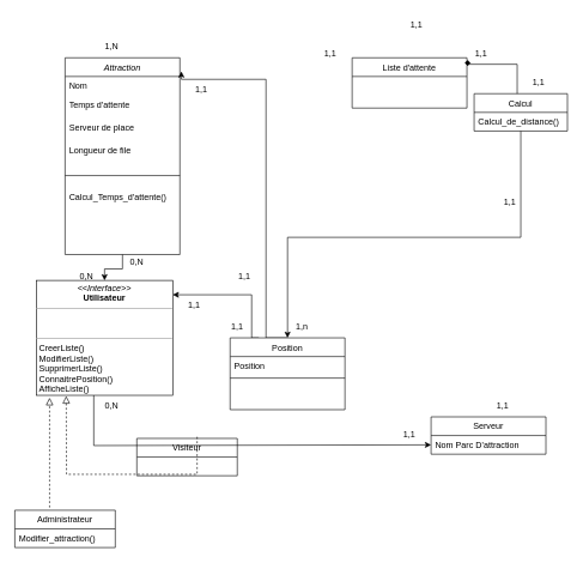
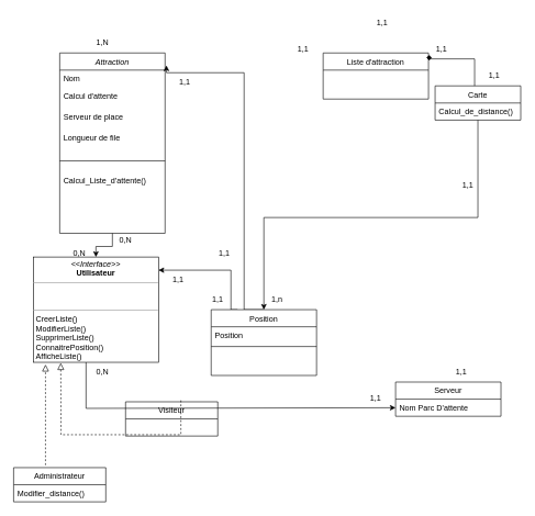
  <mxCell id="0" />
  <mxCell id="1" parent="0" />
  <mxCell id="2" value="" style="edgeStyle=orthogonalEdgeStyle;rounded=0;orthogonalLoop=1;jettySize=auto;html=1;" edge="1" parent="1" source="3" target="21"><mxGeometry relative="1" as="geometry" /></mxCell>
  <mxCell id="3" value="Attraction" style="swimlane;fontStyle=2;align=center;verticalAlign=top;childLayout=stackLayout;horizontal=1;startSize=26;horizontalStack=0;resizeParent=1;resizeLast=0;collapsible=1;marginBottom=0;rounded=0;shadow=0;strokeWidth=1;" vertex="1" parent="1"><mxGeometry x="90" y="80" width="160" height="274" as="geometry"><mxRectangle x="230" y="140" width="160" height="26" as="alternateBounds" /></mxGeometry></mxCell>
  <mxCell id="4" value="Nom" style="text;align=left;verticalAlign=top;spacingLeft=4;spacingRight=4;overflow=hidden;rotatable=0;points=[[0,0.5],[1,0.5]];portConstraint=eastwest;" vertex="1" parent="3"><mxGeometry y="26" width="160" height="26" as="geometry" /></mxCell>
- <mxCell id="5" value="Temps d'attente" style="text;align=left;verticalAlign=top;spacingLeft=4;spacingRight=4;overflow=hidden;rotatable=0;points=[[0,0.5],[1,0.5]];portConstraint=eastwest;rounded=0;shadow=0;html=0;" vertex="1" parent="3"><mxGeometry y="52" width="160" height="32" as="geometry" /></mxCell>
+ <mxCell id="5" value="Calcul d'attente" style="text;align=left;verticalAlign=top;spacingLeft=4;spacingRight=4;overflow=hidden;rotatable=0;points=[[0,0.5],[1,0.5]];portConstraint=eastwest;rounded=0;shadow=0;html=0;" vertex="1" parent="3"><mxGeometry y="52" width="160" height="32" as="geometry" /></mxCell>
  <mxCell id="6" value="Serveur de place" style="text;align=left;verticalAlign=top;spacingLeft=4;spacingRight=4;overflow=hidden;rotatable=0;points=[[0,0.5],[1,0.5]];portConstraint=eastwest;rounded=0;shadow=0;html=0;" vertex="1" parent="3"><mxGeometry y="84" width="160" height="32" as="geometry" /></mxCell>
  <mxCell id="7" value="Longueur de file" style="text;align=left;verticalAlign=top;spacingLeft=4;spacingRight=4;overflow=hidden;rotatable=0;points=[[0,0.5],[1,0.5]];portConstraint=eastwest;rounded=0;shadow=0;html=0;" vertex="1" parent="3"><mxGeometry y="116" width="160" height="32" as="geometry" /></mxCell>
  <mxCell id="8" value="" style="line;html=1;strokeWidth=1;align=left;verticalAlign=middle;spacingTop=-1;spacingLeft=3;spacingRight=3;rotatable=0;labelPosition=right;points=[];portConstraint=eastwest;" vertex="1" parent="3"><mxGeometry y="148" width="160" height="32" as="geometry" /></mxCell>
- <mxCell id="9" value="Calcul_Temps_d'attente()" style="text;strokeColor=none;fillColor=none;align=left;verticalAlign=top;spacingLeft=4;spacingRight=4;overflow=hidden;rotatable=0;points=[[0,0.5],[1,0.5]];portConstraint=eastwest;" vertex="1" parent="3"><mxGeometry y="180" width="160" height="26" as="geometry" /></mxCell>
+ <mxCell id="9" value="Calcul_Liste_d'attente()" style="text;strokeColor=none;fillColor=none;align=left;verticalAlign=top;spacingLeft=4;spacingRight=4;overflow=hidden;rotatable=0;points=[[0,0.5],[1,0.5]];portConstraint=eastwest;" vertex="1" parent="3"><mxGeometry y="180" width="160" height="26" as="geometry" /></mxCell>
  <mxCell id="10" style="edgeStyle=orthogonalEdgeStyle;rounded=0;orthogonalLoop=1;jettySize=auto;html=1;exitX=0.25;exitY=0;exitDx=0;exitDy=0;entryX=1;entryY=-0.231;entryDx=0;entryDy=0;entryPerimeter=0;" edge="1" parent="1" source="12"><mxGeometry relative="1" as="geometry"><mxPoint x="240" y="409.994" as="targetPoint" /><Array as="points"><mxPoint x="350" y="470" /><mxPoint x="350" y="410" /></Array></mxGeometry></mxCell>
  <mxCell id="11" style="edgeStyle=orthogonalEdgeStyle;rounded=0;orthogonalLoop=1;jettySize=auto;html=1;exitX=0.5;exitY=0;exitDx=0;exitDy=0;entryX=1.013;entryY=0.069;entryDx=0;entryDy=0;entryPerimeter=0;" edge="1" parent="1" source="12" target="3"><mxGeometry relative="1" as="geometry"><Array as="points"><mxPoint x="370" y="470" /><mxPoint x="370" y="110" /><mxPoint x="252" y="110" /></Array></mxGeometry></mxCell>
  <mxCell id="12" value="Position" style="swimlane;fontStyle=0;align=center;verticalAlign=top;childLayout=stackLayout;horizontal=1;startSize=26;horizontalStack=0;resizeParent=1;resizeLast=0;collapsible=1;marginBottom=0;rounded=0;shadow=0;strokeWidth=1;" vertex="1" parent="1"><mxGeometry x="320" y="470" width="160" height="100" as="geometry"><mxRectangle x="340" y="380" width="170" height="26" as="alternateBounds" /></mxGeometry></mxCell>
  <mxCell id="13" value="Position" style="text;align=left;verticalAlign=top;spacingLeft=4;spacingRight=4;overflow=hidden;rotatable=0;points=[[0,0.5],[1,0.5]];portConstraint=eastwest;" vertex="1" parent="12"><mxGeometry y="26" width="160" height="26" as="geometry" /></mxCell>
  <mxCell id="14" value="" style="line;html=1;strokeWidth=1;align=left;verticalAlign=middle;spacingTop=-1;spacingLeft=3;spacingRight=3;rotatable=0;labelPosition=right;points=[];portConstraint=eastwest;" vertex="1" parent="12"><mxGeometry y="52" width="160" height="8" as="geometry" /></mxCell>
- <mxCell id="15" value="Liste d'attente" style="swimlane;fontStyle=0;align=center;verticalAlign=top;childLayout=stackLayout;horizontal=1;startSize=26;horizontalStack=0;resizeParent=1;resizeLast=0;collapsible=1;marginBottom=0;rounded=0;shadow=0;strokeWidth=1;" vertex="1" parent="1"><mxGeometry x="490" y="80" width="160" height="70" as="geometry"><mxRectangle x="550" y="140" width="160" height="26" as="alternateBounds" /></mxGeometry></mxCell>
+ <mxCell id="15" value="Liste d'attraction" style="swimlane;fontStyle=0;align=center;verticalAlign=top;childLayout=stackLayout;horizontal=1;startSize=26;horizontalStack=0;resizeParent=1;resizeLast=0;collapsible=1;marginBottom=0;rounded=0;shadow=0;strokeWidth=1;" vertex="1" parent="1"><mxGeometry x="490" y="80" width="160" height="70" as="geometry"><mxRectangle x="550" y="140" width="160" height="26" as="alternateBounds" /></mxGeometry></mxCell>
  <mxCell id="16" value="Serveur" style="swimlane;fontStyle=0;childLayout=stackLayout;horizontal=1;startSize=26;fillColor=none;horizontalStack=0;resizeParent=1;resizeParentMax=0;resizeLast=0;collapsible=1;marginBottom=0;" vertex="1" parent="1"><mxGeometry x="600" y="580" width="160" height="52" as="geometry" /></mxCell>
- <mxCell id="17" value="Nom Parc D'attraction" style="text;align=left;verticalAlign=top;spacingLeft=4;spacingRight=4;overflow=hidden;rotatable=0;points=[[0,0.5],[1,0.5]];portConstraint=eastwest;" vertex="1" parent="16"><mxGeometry y="26" width="160" height="26" as="geometry" /></mxCell>
+ <mxCell id="17" value="Nom Parc D'attente" style="text;align=left;verticalAlign=top;spacingLeft=4;spacingRight=4;overflow=hidden;rotatable=0;points=[[0,0.5],[1,0.5]];portConstraint=eastwest;" vertex="1" parent="16"><mxGeometry y="26" width="160" height="26" as="geometry" /></mxCell>
  <mxCell id="18" value="" style="endArrow=classic;html=1;rounded=0;entryX=0;entryY=0.5;entryDx=0;entryDy=0;" edge="1" parent="1"><mxGeometry width="50" height="50" relative="1" as="geometry"><mxPoint x="130" y="530" as="sourcePoint" /><mxPoint x="600" y="619" as="targetPoint" /><Array as="points"><mxPoint x="130" y="620" /></Array></mxGeometry></mxCell>
  <mxCell id="19" value="Administrateur" style="swimlane;fontStyle=0;childLayout=stackLayout;horizontal=1;startSize=26;fillColor=none;horizontalStack=0;resizeParent=1;resizeParentMax=0;resizeLast=0;collapsible=1;marginBottom=0;" vertex="1" parent="1"><mxGeometry x="20" y="710" width="140" height="52" as="geometry" /></mxCell>
- <mxCell id="20" value="Modifier_attraction()" style="text;strokeColor=none;fillColor=none;align=left;verticalAlign=top;spacingLeft=4;spacingRight=4;overflow=hidden;rotatable=0;points=[[0,0.5],[1,0.5]];portConstraint=eastwest;" vertex="1" parent="19"><mxGeometry y="26" width="140" height="26" as="geometry" /></mxCell>
+ <mxCell id="20" value="Modifier_distance()" style="text;strokeColor=none;fillColor=none;align=left;verticalAlign=top;spacingLeft=4;spacingRight=4;overflow=hidden;rotatable=0;points=[[0,0.5],[1,0.5]];portConstraint=eastwest;" vertex="1" parent="19"><mxGeometry y="26" width="140" height="26" as="geometry" /></mxCell>
  <mxCell id="21" value="&lt;p style=&quot;margin:0px;margin-top:4px;text-align:center;&quot;&gt;&lt;i&gt;&amp;lt;&amp;lt;Interface&amp;gt;&amp;gt;&lt;/i&gt;&lt;br&gt;&lt;b&gt;Utilisateur&lt;/b&gt;&lt;/p&gt;&lt;hr size=&quot;1&quot;&gt;&lt;p style=&quot;margin:0px;margin-left:4px;&quot;&gt;&lt;br&gt;&lt;/p&gt;&lt;p style=&quot;margin:0px;margin-left:4px;&quot;&gt;&lt;br&gt;&lt;/p&gt;&lt;hr size=&quot;1&quot;&gt;&lt;p style=&quot;margin:0px;margin-left:4px;&quot;&gt;CreerListe()&lt;br&gt;ModifierListe()&lt;/p&gt;&lt;p style=&quot;margin:0px;margin-left:4px;&quot;&gt;SupprimerListe()&lt;/p&gt;&lt;p style=&quot;margin:0px;margin-left:4px;&quot;&gt;ConnaitrePosition()&lt;/p&gt;&lt;p style=&quot;margin:0px;margin-left:4px;&quot;&gt;AfficheListe()&lt;/p&gt;" style="verticalAlign=top;align=left;overflow=fill;fontSize=12;fontFamily=Helvetica;html=1;" vertex="1" parent="1"><mxGeometry x="50" y="390" width="190" height="160" as="geometry" /></mxCell>
  <mxCell id="22" value="Visiteur" style="swimlane;fontStyle=0;childLayout=stackLayout;horizontal=1;startSize=26;fillColor=none;horizontalStack=0;resizeParent=1;resizeParentMax=0;resizeLast=0;collapsible=1;marginBottom=0;" vertex="1" parent="1"><mxGeometry x="190" y="610" width="140" height="52" as="geometry" /></mxCell>
  <mxCell id="23" style="edgeStyle=orthogonalEdgeStyle;rounded=0;orthogonalLoop=1;jettySize=auto;html=1;" edge="1" parent="1" source="25" target="12"><mxGeometry relative="1" as="geometry"><Array as="points"><mxPoint x="725" y="330" /><mxPoint x="400" y="330" /></Array></mxGeometry></mxCell>
  <mxCell id="24" style="edgeStyle=orthogonalEdgeStyle;rounded=0;orthogonalLoop=1;jettySize=auto;html=1;entryX=1.006;entryY=0.042;entryDx=0;entryDy=0;entryPerimeter=0;endArrow=diamond;" edge="1" parent="1" source="25" target="15"><mxGeometry relative="1" as="geometry"><Array as="points"><mxPoint x="720" y="89" /></Array></mxGeometry></mxCell>
- <mxCell id="25" value="Calcul" style="swimlane;fontStyle=0;childLayout=stackLayout;horizontal=1;startSize=26;fillColor=none;horizontalStack=0;resizeParent=1;resizeParentMax=0;resizeLast=0;collapsible=1;marginBottom=0;" vertex="1" parent="1"><mxGeometry x="660" y="130" width="130" height="52" as="geometry" /></mxCell>
+ <mxCell id="25" value="Carte" style="swimlane;fontStyle=0;childLayout=stackLayout;horizontal=1;startSize=26;fillColor=none;horizontalStack=0;resizeParent=1;resizeParentMax=0;resizeLast=0;collapsible=1;marginBottom=0;" vertex="1" parent="1"><mxGeometry x="660" y="130" width="130" height="52" as="geometry" /></mxCell>
  <mxCell id="26" value="Calcul_de_distance()" style="text;strokeColor=none;fillColor=none;align=left;verticalAlign=top;spacingLeft=4;spacingRight=4;overflow=hidden;rotatable=0;points=[[0,0.5],[1,0.5]];portConstraint=eastwest;" vertex="1" parent="25"><mxGeometry y="26" width="130" height="26" as="geometry" /></mxCell>
  <mxCell id="27" value="1,1" style="text;html=1;strokeColor=none;fillColor=none;align=center;verticalAlign=middle;whiteSpace=wrap;rounded=0;" vertex="1" parent="1"><mxGeometry x="430" y="60" width="60" height="30" as="geometry" /></mxCell>
  <mxCell id="28" value="1,N" style="text;html=1;strokeColor=none;fillColor=none;align=center;verticalAlign=middle;whiteSpace=wrap;rounded=0;" vertex="1" parent="1"><mxGeometry x="140" y="50" width="30" height="30" as="geometry" /></mxCell>
  <mxCell id="29" value="0,N" style="text;html=1;strokeColor=none;fillColor=none;align=center;verticalAlign=middle;whiteSpace=wrap;rounded=0;" vertex="1" parent="1"><mxGeometry x="160" y="350" width="60" height="30" as="geometry" /></mxCell>
  <mxCell id="30" value="0,N" style="text;html=1;strokeColor=none;fillColor=none;align=center;verticalAlign=middle;whiteSpace=wrap;rounded=0;" vertex="1" parent="1"><mxGeometry x="90" y="370" width="60" height="30" as="geometry" /></mxCell>
  <mxCell id="31" value="0,N" style="text;html=1;strokeColor=none;fillColor=none;align=center;verticalAlign=middle;whiteSpace=wrap;rounded=0;" vertex="1" parent="1"><mxGeometry x="125" y="550" width="60" height="30" as="geometry" /></mxCell>
  <mxCell id="32" value="1,1" style="text;html=1;strokeColor=none;fillColor=none;align=center;verticalAlign=middle;whiteSpace=wrap;rounded=0;" vertex="1" parent="1"><mxGeometry x="540" y="590" width="60" height="30" as="geometry" /></mxCell>
  <mxCell id="33" value="1,1" style="text;html=1;strokeColor=none;fillColor=none;align=center;verticalAlign=middle;whiteSpace=wrap;rounded=0;" vertex="1" parent="1"><mxGeometry x="550" y="20" width="60" height="30" as="geometry" /></mxCell>
  <mxCell id="34" value="1,1" style="text;html=1;strokeColor=none;fillColor=none;align=center;verticalAlign=middle;whiteSpace=wrap;rounded=0;" vertex="1" parent="1"><mxGeometry x="670" y="550" width="60" height="30" as="geometry" /></mxCell>
  <mxCell id="35" value="1,1" style="text;html=1;strokeColor=none;fillColor=none;align=center;verticalAlign=middle;whiteSpace=wrap;rounded=0;" vertex="1" parent="1"><mxGeometry x="640" y="60" width="60" height="30" as="geometry" /></mxCell>
  <mxCell id="36" value="1,1" style="text;html=1;strokeColor=none;fillColor=none;align=center;verticalAlign=middle;whiteSpace=wrap;rounded=0;" vertex="1" parent="1"><mxGeometry x="720" y="100" width="60" height="30" as="geometry" /></mxCell>
  <mxCell id="37" value="1,1" style="text;html=1;strokeColor=none;fillColor=none;align=center;verticalAlign=middle;whiteSpace=wrap;rounded=0;" vertex="1" parent="1"><mxGeometry x="240" y="410" width="60" height="30" as="geometry" /></mxCell>
  <mxCell id="38" value="1,1" style="text;html=1;strokeColor=none;fillColor=none;align=center;verticalAlign=middle;whiteSpace=wrap;rounded=0;" vertex="1" parent="1"><mxGeometry x="300" y="440" width="60" height="30" as="geometry" /></mxCell>
  <mxCell id="39" value="1,1" style="text;html=1;strokeColor=none;fillColor=none;align=center;verticalAlign=middle;whiteSpace=wrap;rounded=0;" vertex="1" parent="1"><mxGeometry x="250" y="110" width="60" height="30" as="geometry" /></mxCell>
  <mxCell id="40" value="1,1" style="text;html=1;strokeColor=none;fillColor=none;align=center;verticalAlign=middle;whiteSpace=wrap;rounded=0;" vertex="1" parent="1"><mxGeometry x="310" y="370" width="60" height="30" as="geometry" /></mxCell>
  <mxCell id="41" value="1,n" style="text;html=1;strokeColor=none;fillColor=none;align=center;verticalAlign=middle;whiteSpace=wrap;rounded=0;" vertex="1" parent="1"><mxGeometry x="390" y="440" width="60" height="30" as="geometry" /></mxCell>
  <mxCell id="42" value="1,1" style="text;html=1;strokeColor=none;fillColor=none;align=center;verticalAlign=middle;whiteSpace=wrap;rounded=0;" vertex="1" parent="1"><mxGeometry x="680" y="266" width="60" height="30" as="geometry" /></mxCell>
  <mxCell id="43" value="" style="html=1;verticalAlign=bottom;endArrow=block;dashed=1;endSize=8;rounded=0;exitX=0.346;exitY=-0.073;exitDx=0;exitDy=0;exitPerimeter=0;entryX=0.097;entryY=1.021;entryDx=0;entryDy=0;entryPerimeter=0;endFill=0;" edge="1" parent="1" source="19" target="21"><mxGeometry relative="1" as="geometry"><mxPoint x="130" y="660" as="sourcePoint" /><mxPoint x="50" y="660" as="targetPoint" /></mxGeometry></mxCell>
  <mxCell id="44" value="" style="html=1;verticalAlign=bottom;endArrow=block;dashed=1;endSize=8;rounded=0;exitX=0.6;exitY=-0.042;exitDx=0;exitDy=0;exitPerimeter=0;entryX=0.219;entryY=1.006;entryDx=0;entryDy=0;entryPerimeter=0;endFill=0;strokeColor=default;" edge="1" parent="1" source="22" target="21"><mxGeometry relative="1" as="geometry"><mxPoint x="78.44" y="716.204" as="sourcePoint" /><mxPoint x="78.43" y="563.36" as="targetPoint" /><Array as="points"><mxPoint x="274" y="660" /><mxPoint x="92" y="660" /></Array></mxGeometry></mxCell>
